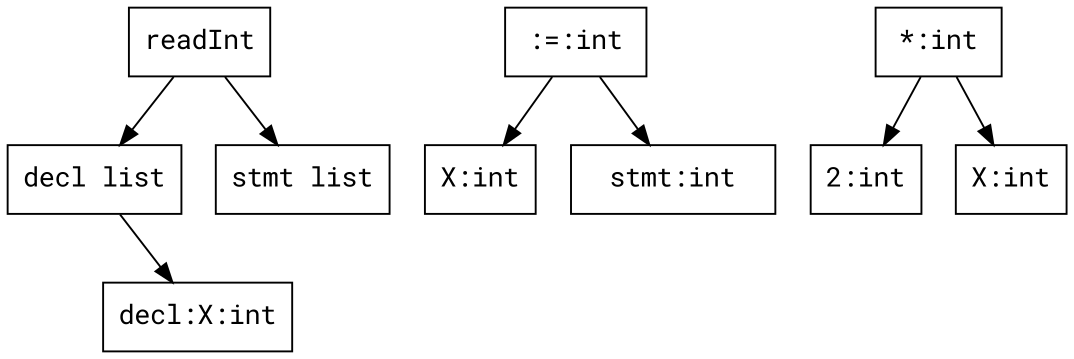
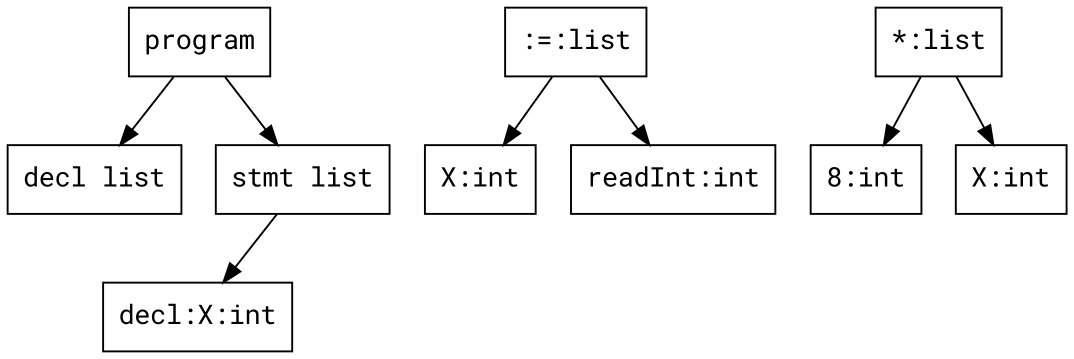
  digraph {
    fontname="Roboto Mono"
    node [fontname="Roboto Mono" shape=box]
    edge [fontname="Roboto Mono"]
-   n1 [label=readInt]
+   n1 [label=program]
    n2 [label="decl list"]
    n3 [label="stmt list"]
    n4 [label="decl:X:int"]
-   n5 [label=":=:int"]
+   n5 [label=":=:list"]
    n6 [label="X:int"]
-   n7 [label="stmt:int"]
-   n8 [label="*:int"]
-   n9 [label="2:int"]
+   n7 [label="readInt:int"]
+   n8 [label="*:list"]
+   n9 [label="8:int"]
    n10 [label="X:int"]
    n1 -> n2
    n1 -> n3
-   n2 -> n4
+   n3 -> n4
    n5 -> n6
    n5 -> n7
    n8 -> n9
    n8 -> n10
  }
